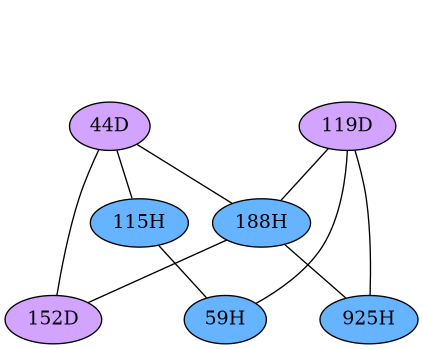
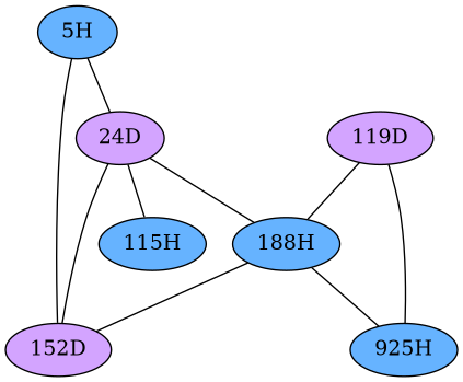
  graph {
    node [fillcolor="#66B3FF" style=radial]
    edge [penwidth=1]
-   "44D" [fillcolor="#D3A4FF"]
+   "44D" [fillcolor="#D3A4FF" label="24D"]
+   "5H"
    "152D" [fillcolor="#D3A4FF"]
    n4 [label="188H"]
    "115H"
    n6 [label="925H"]
-   "59H"
    "119D" [fillcolor="#D3A4FF"]
    "44D" -- "152D"
    "44D" -- n4
    "44D" -- "115H"
+   "5H" -- "44D"
+   "5H" -- "152D"
    n4 -- "152D"
    n4 -- n6
-   "115H" -- "59H"
    "119D" -- n4
    "119D" -- n6
-   "119D" -- "59H"
  }
